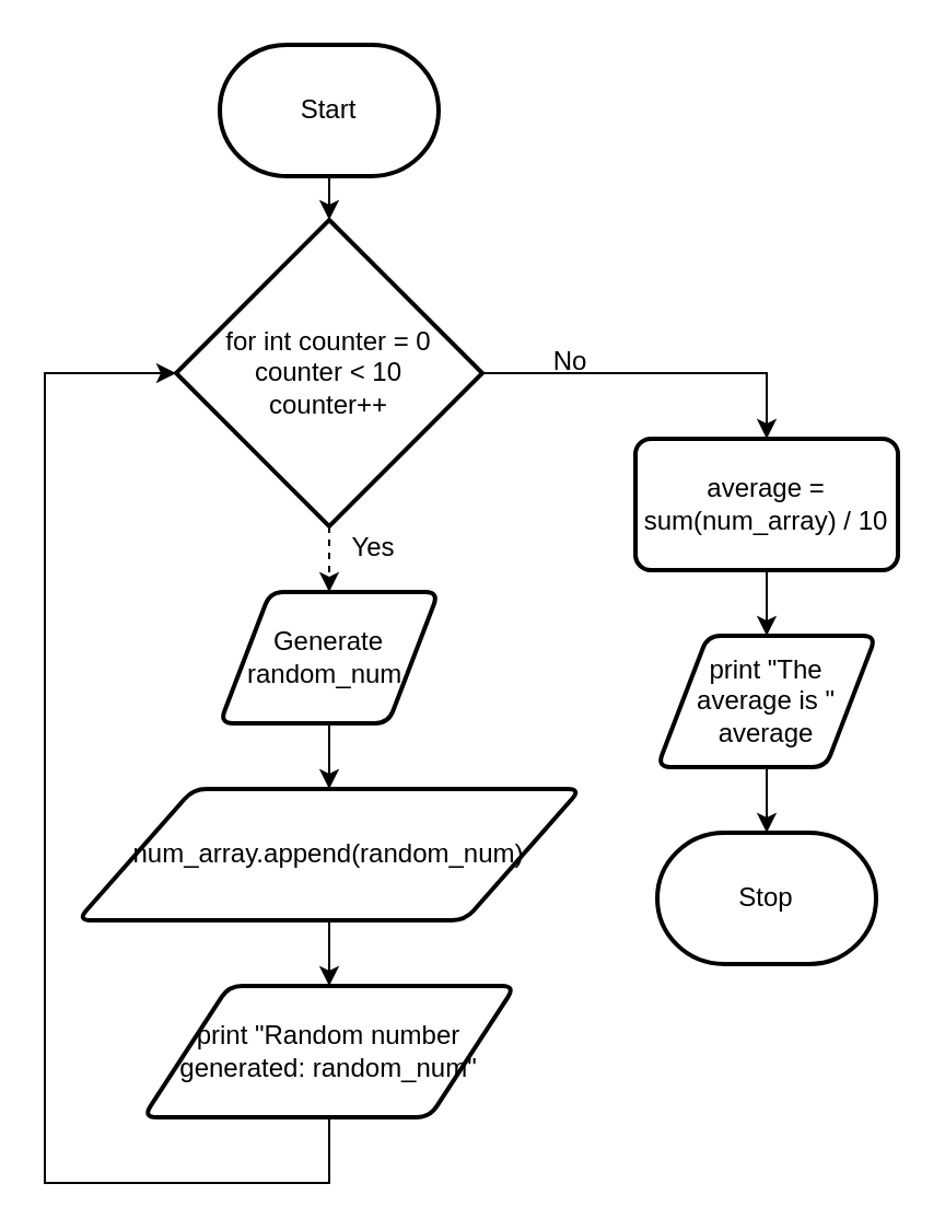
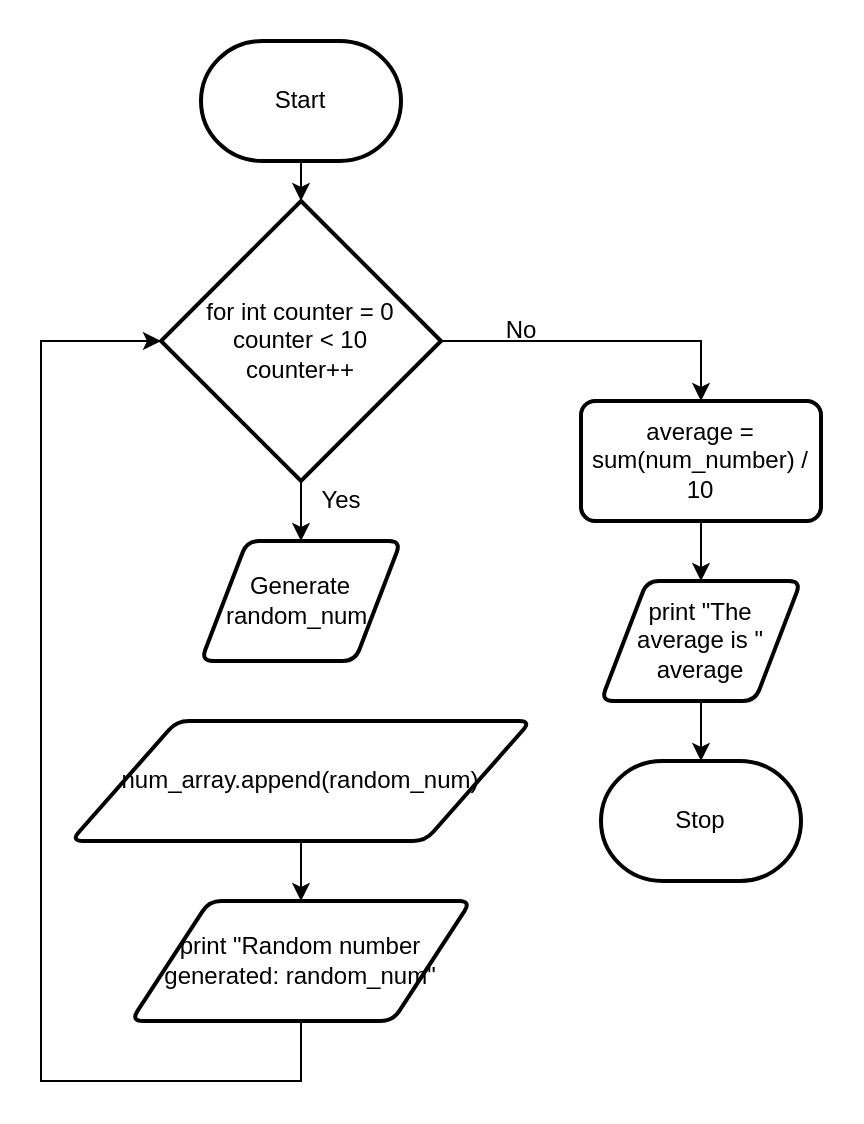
  <mxCell id="0" />
  <mxCell id="1" parent="0" />
  <mxCell id="2" style="edgeStyle=none;html=1;exitX=0.5;exitY=1;exitDx=0;exitDy=0;exitPerimeter=0;entryX=0.5;entryY=0;entryDx=0;entryDy=0;entryPerimeter=0;" edge="1" parent="1" source="3" target="7"><mxGeometry relative="1" as="geometry" /></mxCell>
  <mxCell id="3" value="Start" style="strokeWidth=2;html=1;shape=mxgraph.flowchart.terminator;whiteSpace=wrap;" parent="1" vertex="1"><mxGeometry x="100" y="20" width="100" height="60" as="geometry" /></mxCell>
  <mxCell id="4" value="Stop" style="strokeWidth=2;html=1;shape=mxgraph.flowchart.terminator;whiteSpace=wrap;" parent="1" vertex="1"><mxGeometry x="300" y="380" width="100" height="60" as="geometry" /></mxCell>
- <mxCell id="5" style="edgeStyle=none;html=1;exitX=0.5;exitY=1;exitDx=0;exitDy=0;exitPerimeter=0;entryX=0.5;entryY=0;entryDx=0;entryDy=0;dashed=1;" parent="1" source="7" target="10" edge="1"><mxGeometry relative="1" as="geometry" /></mxCell>
+ <mxCell id="5" style="edgeStyle=none;html=1;exitX=0.5;exitY=1;exitDx=0;exitDy=0;exitPerimeter=0;entryX=0.5;entryY=0;entryDx=0;entryDy=0;" parent="1" source="7" target="10" edge="1"><mxGeometry relative="1" as="geometry" /></mxCell>
  <mxCell id="6" style="edgeStyle=none;rounded=0;html=1;exitX=1;exitY=0.5;exitDx=0;exitDy=0;exitPerimeter=0;entryX=0.5;entryY=0;entryDx=0;entryDy=0;" parent="1" source="7" target="17" edge="1"><mxGeometry relative="1" as="geometry"><mxPoint x="330" y="220" as="targetPoint" /><Array as="points"><mxPoint x="350" y="170" /></Array></mxGeometry></mxCell>
  <mxCell id="7" value="for int counter = 0&lt;br&gt;counter &amp;lt; 10&lt;br&gt;counter++" style="strokeWidth=2;html=1;shape=mxgraph.flowchart.decision;whiteSpace=wrap;" parent="1" vertex="1"><mxGeometry x="80" y="100" width="140" height="140" as="geometry" /></mxCell>
  <mxCell id="8" style="edgeStyle=none;html=1;exitX=0.5;exitY=1;exitDx=0;exitDy=0;entryX=0.5;entryY=0;entryDx=0;entryDy=0;" parent="1" target="12" edge="1"><mxGeometry relative="1" as="geometry"><mxPoint x="150" y="420" as="sourcePoint" /></mxGeometry></mxCell>
- <mxCell id="9" style="edgeStyle=none;rounded=0;html=1;exitX=0.5;exitY=1;exitDx=0;exitDy=0;entryX=0.5;entryY=0;entryDx=0;entryDy=0;" parent="1" source="10" target="19" edge="1"><mxGeometry relative="1" as="geometry" /></mxCell>
  <mxCell id="10" value="Generate &lt;br&gt;random_num&amp;nbsp;" style="shape=parallelogram;html=1;strokeWidth=2;perimeter=parallelogramPerimeter;whiteSpace=wrap;rounded=1;arcSize=12;size=0.23;" parent="1" vertex="1"><mxGeometry x="100" y="270" width="100" height="60" as="geometry" /></mxCell>
  <mxCell id="11" style="edgeStyle=none;rounded=0;html=1;exitX=0.5;exitY=1;exitDx=0;exitDy=0;entryX=0;entryY=0.5;entryDx=0;entryDy=0;entryPerimeter=0;" parent="1" source="12" target="7" edge="1"><mxGeometry relative="1" as="geometry"><mxPoint x="150" y="540" as="targetPoint" /><Array as="points"><mxPoint x="150" y="540" /><mxPoint x="20" y="540" /><mxPoint x="20" y="170" /></Array></mxGeometry></mxCell>
  <mxCell id="12" value="print &quot;Random number generated: random_num&quot;" style="shape=parallelogram;html=1;strokeWidth=2;perimeter=parallelogramPerimeter;whiteSpace=wrap;rounded=1;arcSize=12;size=0.23;" parent="1" vertex="1"><mxGeometry x="65" y="450" width="170" height="60" as="geometry" /></mxCell>
  <mxCell id="13" value="Yes" style="text;html=1;align=center;verticalAlign=middle;resizable=0;points=[];autosize=1;strokeColor=none;fillColor=none;" parent="1" vertex="1"><mxGeometry x="150" y="240" width="40" height="20" as="geometry" /></mxCell>
  <mxCell id="14" style="edgeStyle=none;rounded=0;html=1;exitX=0.5;exitY=1;exitDx=0;exitDy=0;entryX=0.5;entryY=0;entryDx=0;entryDy=0;entryPerimeter=0;" parent="1" source="15" target="4" edge="1"><mxGeometry relative="1" as="geometry" /></mxCell>
  <mxCell id="15" value="print &quot;The average is &quot; average" style="shape=parallelogram;html=1;strokeWidth=2;perimeter=parallelogramPerimeter;whiteSpace=wrap;rounded=1;arcSize=12;size=0.23;" parent="1" vertex="1"><mxGeometry x="300" y="290" width="100" height="60" as="geometry" /></mxCell>
  <mxCell id="16" style="edgeStyle=none;rounded=0;html=1;exitX=0.5;exitY=1;exitDx=0;exitDy=0;entryX=0.5;entryY=0;entryDx=0;entryDy=0;" parent="1" source="17" target="15" edge="1"><mxGeometry relative="1" as="geometry" /></mxCell>
- <mxCell id="17" value="average = sum(num_array) / 10" style="rounded=1;whiteSpace=wrap;html=1;absoluteArcSize=1;arcSize=14;strokeWidth=2;" parent="1" vertex="1"><mxGeometry x="290" y="200" width="120" height="60" as="geometry" /></mxCell>
+ <mxCell id="17" value="average = sum(num_number) / 10" style="rounded=1;whiteSpace=wrap;html=1;absoluteArcSize=1;arcSize=14;strokeWidth=2;" parent="1" vertex="1"><mxGeometry x="290" y="200" width="120" height="60" as="geometry" /></mxCell>
  <mxCell id="18" value="No" style="text;html=1;align=center;verticalAlign=middle;resizable=0;points=[];autosize=1;strokeColor=none;fillColor=none;" parent="1" vertex="1"><mxGeometry x="245" y="155" width="30" height="20" as="geometry" /></mxCell>
  <mxCell id="19" value="num_array.append(random_num)" style="shape=parallelogram;html=1;strokeWidth=2;perimeter=parallelogramPerimeter;whiteSpace=wrap;rounded=1;arcSize=12;size=0.23;" parent="1" vertex="1"><mxGeometry x="35" y="360" width="230" height="60" as="geometry" /></mxCell>
